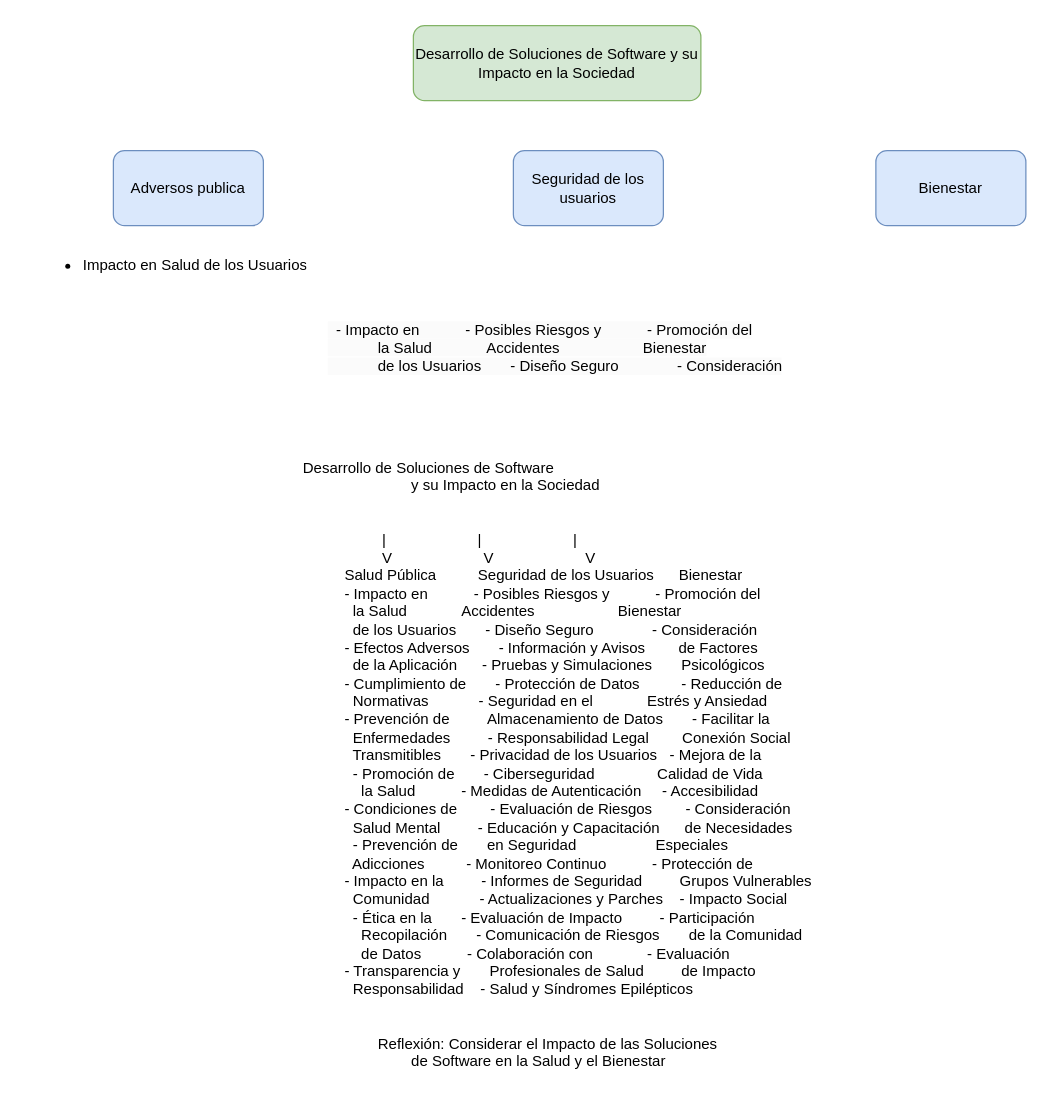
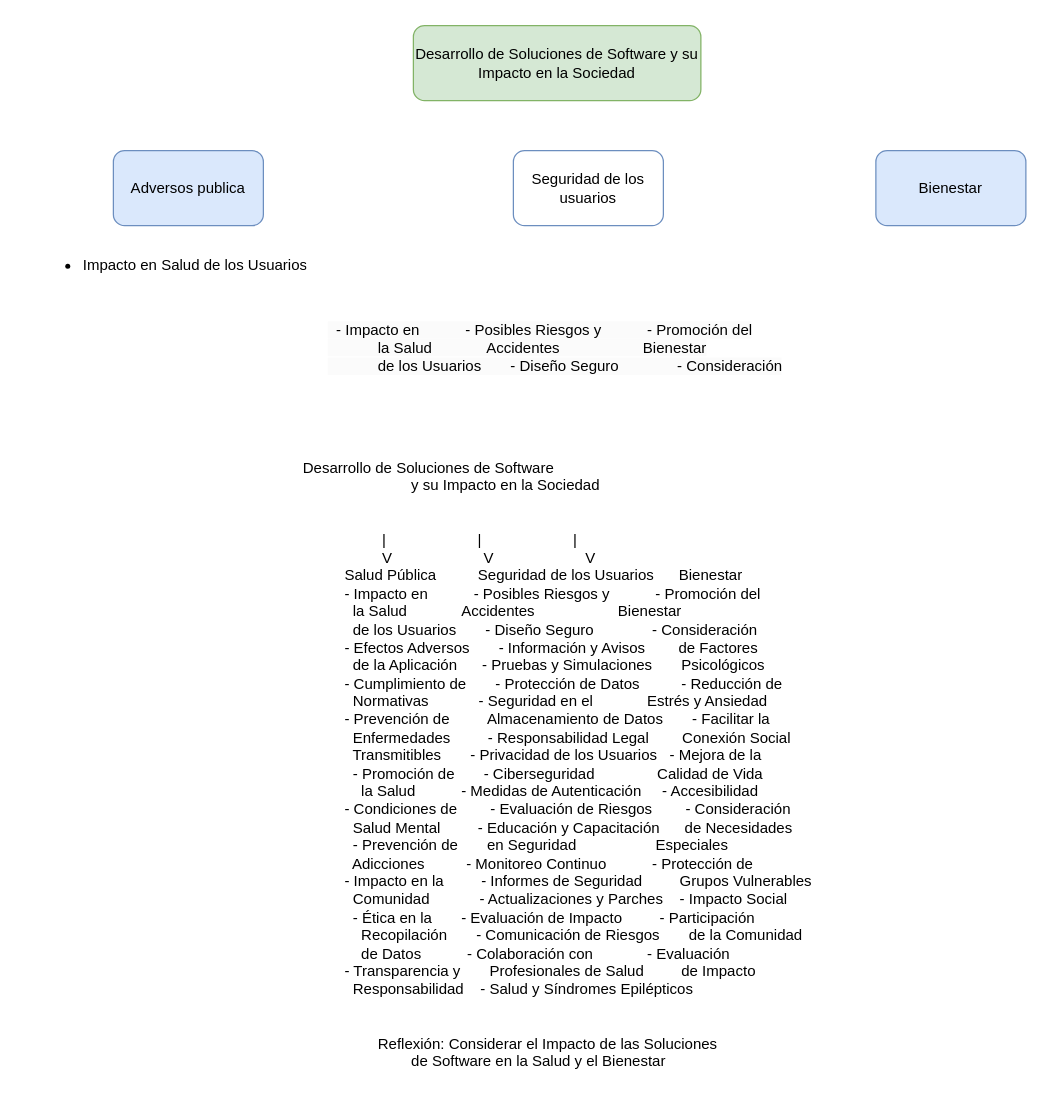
  <mxCell id="0" />
  <mxCell id="1" parent="0" />
  <mxCell id="2" value="&lt;span style=&quot;color: rgb(0, 0, 0); font-family: Helvetica; font-size: 12px; font-style: normal; font-variant-ligatures: normal; font-variant-caps: normal; font-weight: 400; letter-spacing: normal; orphans: 2; text-align: left; text-indent: 0px; text-transform: none; widows: 2; word-spacing: 0px; -webkit-text-stroke-width: 0px; text-decoration-thickness: initial; text-decoration-style: initial; text-decoration-color: initial; float: none; display: inline !important;&quot;&gt;Desarrollo de Soluciones de Software&amp;nbsp;&lt;/span&gt;&lt;span style=&quot;color: rgb(0, 0, 0); font-family: Helvetica; font-size: 12px; font-style: normal; font-variant-ligatures: normal; font-variant-caps: normal; font-weight: 400; letter-spacing: normal; orphans: 2; text-align: left; text-indent: 0px; text-transform: none; widows: 2; word-spacing: 0px; -webkit-text-stroke-width: 0px; text-decoration-thickness: initial; text-decoration-style: initial; text-decoration-color: initial; float: none; display: inline !important;&quot;&gt;y su Impacto en la Sociedad&lt;/span&gt;" style="rounded=1;whiteSpace=wrap;html=1;fillColor=#d5e8d4;strokeColor=#82b366;" vertex="1" parent="1"><mxGeometry x="330" y="20" width="230" height="60" as="geometry" /></mxCell>
  <mxCell id="3" value="Desarrollo de Soluciones de Software&#10;                          y su Impacto en la Sociedad&#10;&#10;&#10;                   |                      |                      |&#10;                   V                      V                      V&#10;          Salud Pública          Seguridad de los Usuarios      Bienestar&#10;          - Impacto en           - Posibles Riesgos y           - Promoción del&#10;            la Salud             Accidentes                    Bienestar&#10;            de los Usuarios       - Diseño Seguro              - Consideración&#10;          - Efectos Adversos       - Información y Avisos        de Factores&#10;            de la Aplicación      - Pruebas y Simulaciones       Psicológicos&#10;          - Cumplimiento de       - Protección de Datos          - Reducción de&#10;            Normativas            - Seguridad en el             Estrés y Ansiedad&#10;          - Prevención de         Almacenamiento de Datos       - Facilitar la&#10;            Enfermedades         - Responsabilidad Legal        Conexión Social&#10;            Transmitibles       - Privacidad de los Usuarios   - Mejora de la&#10;            - Promoción de       - Ciberseguridad               Calidad de Vida&#10;              la Salud           - Medidas de Autenticación     - Accesibilidad&#10;          - Condiciones de        - Evaluación de Riesgos        - Consideración&#10;            Salud Mental         - Educación y Capacitación      de Necesidades&#10;            - Prevención de       en Seguridad                   Especiales&#10;            Adicciones          - Monitoreo Continuo           - Protección de&#10;          - Impacto en la         - Informes de Seguridad         Grupos Vulnerables&#10;            Comunidad            - Actualizaciones y Parches    - Impacto Social&#10;            - Ética en la       - Evaluación de Impacto         - Participación&#10;              Recopilación       - Comunicación de Riesgos       de la Comunidad&#10;              de Datos           - Colaboración con             - Evaluación&#10;          - Transparencia y       Profesionales de Salud         de Impacto&#10;            Responsabilidad    - Salud y Síndromes Epilépticos&#10;&#10;&#10;                  Reflexión: Considerar el Impacto de las Soluciones&#10;                          de Software en la Salud y el Bienestar" style="text;whiteSpace=wrap;" vertex="1" parent="1"><mxGeometry x="240" y="360" width="440" height="510" as="geometry" /></mxCell>
  <mxCell id="4" value="Adversos publica" style="rounded=1;whiteSpace=wrap;html=1;fillColor=#dae8fc;strokeColor=#6c8ebf;" vertex="1" parent="1"><mxGeometry x="90" y="120" width="120" height="60" as="geometry" /></mxCell>
- <mxCell id="5" value="Seguridad de los usuarios" style="rounded=1;whiteSpace=wrap;html=1;fillColor=#dae8fc;strokeColor=#6c8ebf;" vertex="1" parent="1"><mxGeometry x="410" y="120" width="120" height="60" as="geometry" /></mxCell>
+ <mxCell id="5" value="Seguridad de los usuarios" style="rounded=1;whiteSpace=wrap;html=1;fillColor=#ffffff;strokeColor=#6c8ebf;" vertex="1" parent="1"><mxGeometry x="410" y="120" width="120" height="60" as="geometry" /></mxCell>
  <mxCell id="6" value="Bienestar" style="rounded=1;whiteSpace=wrap;html=1;fillColor=#dae8fc;strokeColor=#6c8ebf;" vertex="1" parent="1"><mxGeometry x="700" y="120" width="120" height="60" as="geometry" /></mxCell>
  <mxCell id="7" value="&lt;ul&gt;&lt;li&gt;Impacto en Salud de los Usuarios&lt;/li&gt;&lt;/ul&gt;" style="text;strokeColor=none;fillColor=none;align=left;verticalAlign=middle;spacingLeft=4;spacingRight=4;overflow=hidden;points=[[0,0.5],[1,0.5]];portConstraint=eastwest;rotatable=0;whiteSpace=wrap;html=1;" vertex="1" parent="1"><mxGeometry y="190" width="320" height="40" as="geometry" x="20" /></mxCell>
  <mxCell id="8" value="&lt;span style=&quot;color: rgb(0, 0, 0); font-family: Helvetica; font-size: 12px; font-style: normal; font-variant-ligatures: normal; font-variant-caps: normal; font-weight: 400; letter-spacing: normal; orphans: 2; text-align: left; text-indent: 0px; text-transform: none; widows: 2; word-spacing: 0px; -webkit-text-stroke-width: 0px; background-color: rgb(251, 251, 251); text-decoration-thickness: initial; text-decoration-style: initial; text-decoration-color: initial; float: none; display: inline !important;&quot;&gt;&amp;nbsp; - Impacto en&amp;nbsp; &amp;nbsp; &amp;nbsp; &amp;nbsp; &amp;nbsp; &amp;nbsp;- Posibles Riesgos y&amp;nbsp; &amp;nbsp; &amp;nbsp; &amp;nbsp; &amp;nbsp; &amp;nbsp;- Promoción del&lt;/span&gt;&lt;br style=&quot;border-color: var(--border-color); padding: 0px; margin: 0px; color: rgb(0, 0, 0); font-family: Helvetica; font-size: 12px; font-style: normal; font-variant-ligatures: normal; font-variant-caps: normal; font-weight: 400; letter-spacing: normal; orphans: 2; text-align: left; text-indent: 0px; text-transform: none; widows: 2; word-spacing: 0px; -webkit-text-stroke-width: 0px; background-color: rgb(251, 251, 251); text-decoration-thickness: initial; text-decoration-style: initial; text-decoration-color: initial;&quot;&gt;&lt;span style=&quot;color: rgb(0, 0, 0); font-family: Helvetica; font-size: 12px; font-style: normal; font-variant-ligatures: normal; font-variant-caps: normal; font-weight: 400; letter-spacing: normal; orphans: 2; text-align: left; text-indent: 0px; text-transform: none; widows: 2; word-spacing: 0px; -webkit-text-stroke-width: 0px; background-color: rgb(251, 251, 251); text-decoration-thickness: initial; text-decoration-style: initial; text-decoration-color: initial; float: none; display: inline !important;&quot;&gt;&amp;nbsp; &amp;nbsp; &amp;nbsp; &amp;nbsp; &amp;nbsp; &amp;nbsp; la Salud&amp;nbsp; &amp;nbsp; &amp;nbsp; &amp;nbsp; &amp;nbsp; &amp;nbsp; &amp;nbsp;Accidentes&amp;nbsp; &amp;nbsp; &amp;nbsp; &amp;nbsp; &amp;nbsp; &amp;nbsp; &amp;nbsp; &amp;nbsp; &amp;nbsp; &amp;nbsp; Bienestar&lt;/span&gt;&lt;br style=&quot;border-color: var(--border-color); padding: 0px; margin: 0px; color: rgb(0, 0, 0); font-family: Helvetica; font-size: 12px; font-style: normal; font-variant-ligatures: normal; font-variant-caps: normal; font-weight: 400; letter-spacing: normal; orphans: 2; text-align: left; text-indent: 0px; text-transform: none; widows: 2; word-spacing: 0px; -webkit-text-stroke-width: 0px; background-color: rgb(251, 251, 251); text-decoration-thickness: initial; text-decoration-style: initial; text-decoration-color: initial;&quot;&gt;&lt;span style=&quot;color: rgb(0, 0, 0); font-family: Helvetica; font-size: 12px; font-style: normal; font-variant-ligatures: normal; font-variant-caps: normal; font-weight: 400; letter-spacing: normal; orphans: 2; text-align: left; text-indent: 0px; text-transform: none; widows: 2; word-spacing: 0px; -webkit-text-stroke-width: 0px; background-color: rgb(251, 251, 251); text-decoration-thickness: initial; text-decoration-style: initial; text-decoration-color: initial; float: none; display: inline !important;&quot;&gt;&amp;nbsp; &amp;nbsp; &amp;nbsp; &amp;nbsp; &amp;nbsp; &amp;nbsp; de los Usuarios&amp;nbsp; &amp;nbsp; &amp;nbsp; &amp;nbsp;- Diseño Seguro&amp;nbsp; &amp;nbsp; &amp;nbsp; &amp;nbsp; &amp;nbsp; &amp;nbsp; &amp;nbsp; - Consideración&lt;/span&gt;" style="text;whiteSpace=wrap;html=1;" vertex="1" parent="1"><mxGeometry x="260" y="250" width="400" height="70" as="geometry" /></mxCell>
